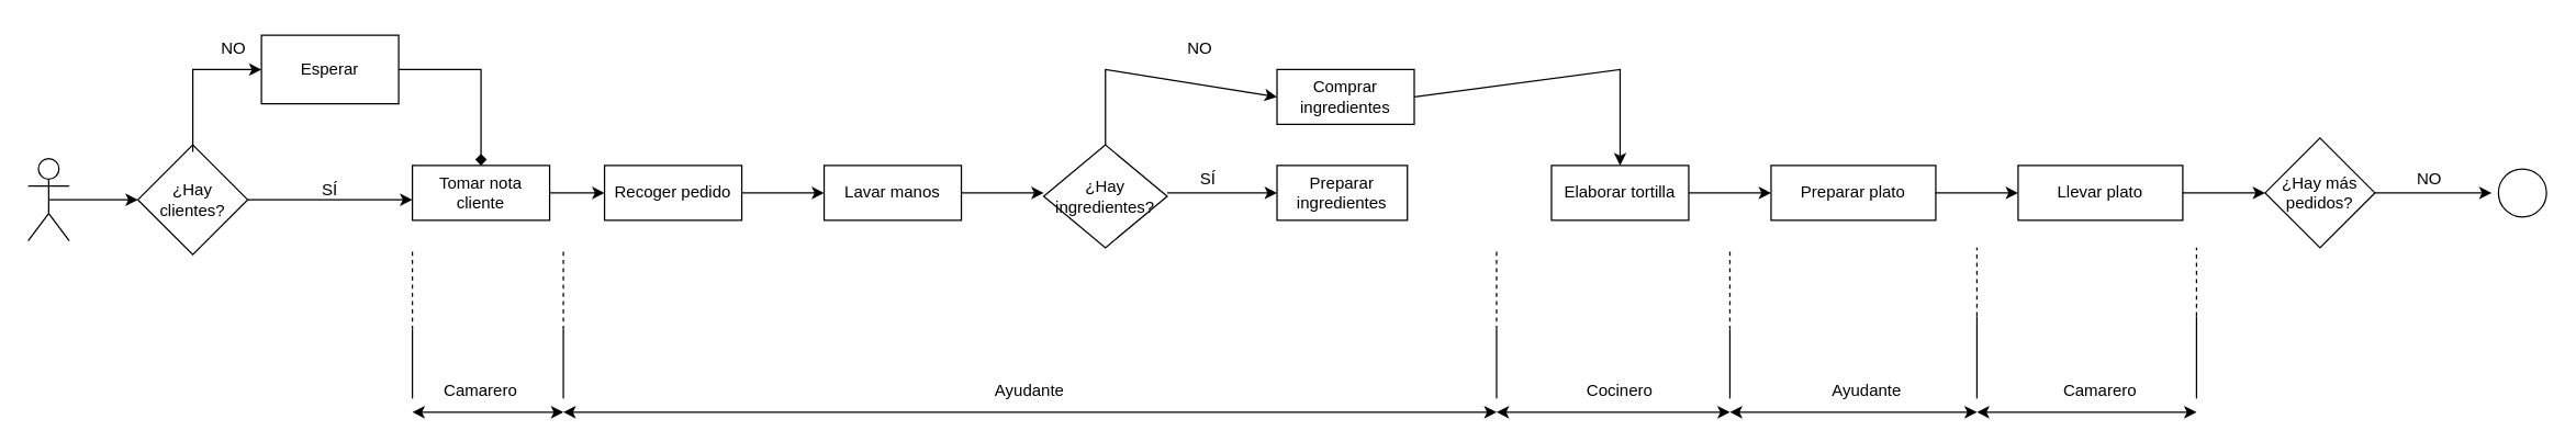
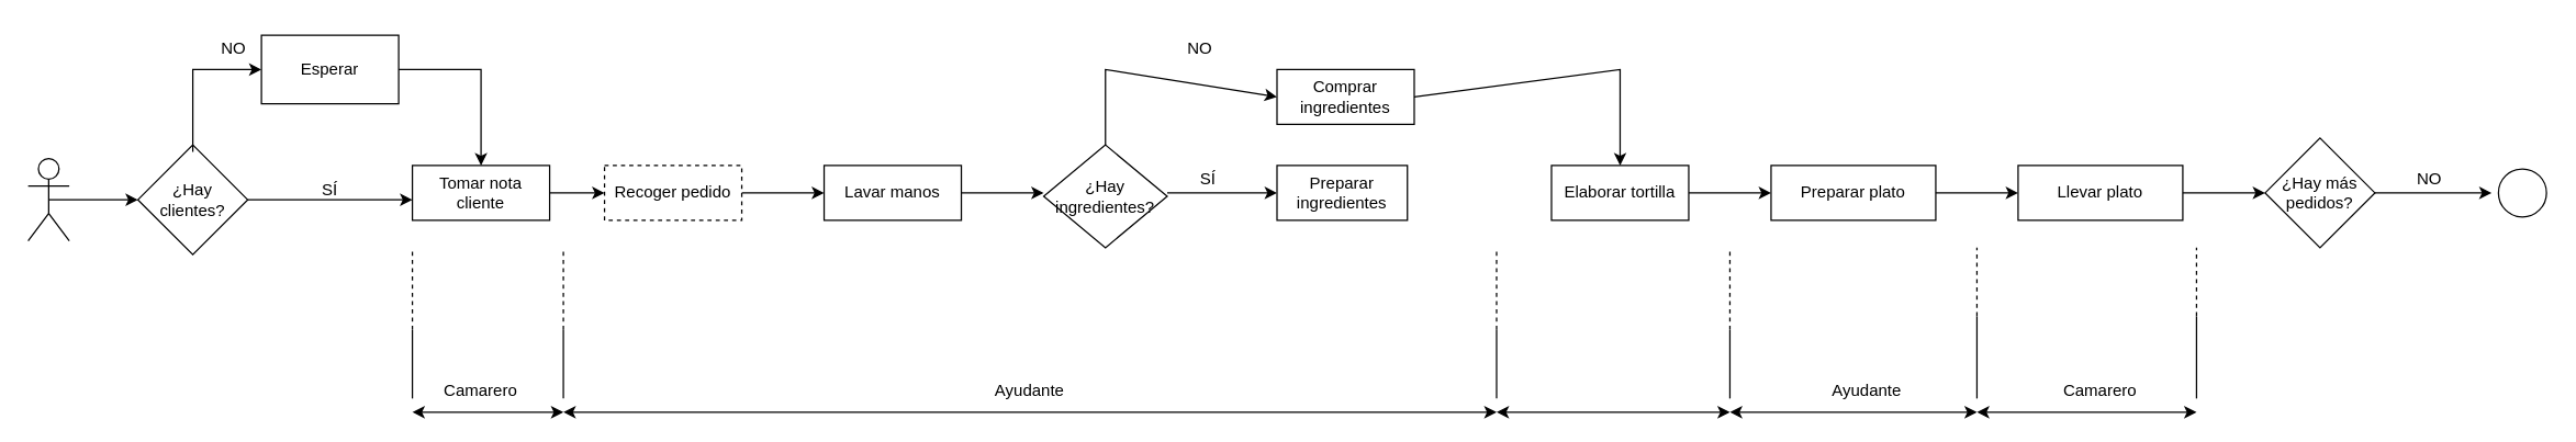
  <mxCell id="0" />
  <mxCell id="1" parent="0" />
  <mxCell id="2" value="Preparar ingredientes" style="rounded=0;whiteSpace=wrap;html=1;" vertex="1" parent="1"><mxGeometry x="930" y="120" width="95" height="40" as="geometry" /></mxCell>
  <mxCell id="3" value="Lavar manos" style="rounded=0;whiteSpace=wrap;html=1;" vertex="1" parent="1"><mxGeometry x="600" y="120" width="100" height="40" as="geometry" /></mxCell>
  <mxCell id="4" value="Elaborar tortilla" style="rounded=0;whiteSpace=wrap;html=1;" vertex="1" parent="1"><mxGeometry x="1130" y="120" width="100" height="40" as="geometry" /></mxCell>
  <mxCell id="5" value="Preparar plato" style="rounded=0;whiteSpace=wrap;html=1;" vertex="1" parent="1"><mxGeometry x="1290" y="120" width="120" height="40" as="geometry" /></mxCell>
  <mxCell id="6" value="Llevar plato" style="rounded=0;whiteSpace=wrap;html=1;" vertex="1" parent="1"><mxGeometry x="1470" y="120" width="120" height="40" as="geometry" /></mxCell>
- <mxCell id="7" value="Recoger pedido" style="rounded=0;whiteSpace=wrap;html=1;" vertex="1" parent="1"><mxGeometry x="440" y="120" width="100" height="40" as="geometry" /></mxCell>
+ <mxCell id="7" value="Recoger pedido" style="rounded=0;whiteSpace=wrap;html=1;dashed=1;" vertex="1" parent="1"><mxGeometry x="440" y="120" width="100" height="40" as="geometry" /></mxCell>
  <mxCell id="8" value="Tomar nota cliente&lt;br&gt;" style="rounded=0;whiteSpace=wrap;html=1;" vertex="1" parent="1"><mxGeometry x="300" y="120" width="100" height="40" as="geometry" /></mxCell>
  <mxCell id="9" value="" style="endArrow=classic;html=1;rounded=0;exitX=1;exitY=0.5;exitDx=0;exitDy=0;entryX=0;entryY=0.5;entryDx=0;entryDy=0;" edge="1" parent="1" source="8" target="7"><mxGeometry width="50" height="50" relative="1" as="geometry"><mxPoint x="580" y="150" as="sourcePoint" /><mxPoint x="630" y="100" as="targetPoint" /></mxGeometry></mxCell>
  <mxCell id="10" value="" style="endArrow=classic;html=1;rounded=0;exitX=1;exitY=0.5;exitDx=0;exitDy=0;" edge="1" parent="1" source="7"><mxGeometry width="50" height="50" relative="1" as="geometry"><mxPoint x="710" y="250" as="sourcePoint" /><mxPoint x="600" y="140" as="targetPoint" /></mxGeometry></mxCell>
  <mxCell id="11" value="" style="endArrow=classic;html=1;rounded=0;exitX=1;exitY=0.5;exitDx=0;exitDy=0;" edge="1" parent="1" source="3"><mxGeometry width="50" height="50" relative="1" as="geometry"><mxPoint x="910" y="150" as="sourcePoint" /><mxPoint x="760" y="140" as="targetPoint" /></mxGeometry></mxCell>
  <mxCell id="12" value="" style="endArrow=classic;html=1;rounded=0;entryX=0;entryY=0.5;entryDx=0;entryDy=0;" edge="1" parent="1" target="5"><mxGeometry width="50" height="50" relative="1" as="geometry"><mxPoint x="1230" y="140" as="sourcePoint" /><mxPoint x="1280" y="90" as="targetPoint" /></mxGeometry></mxCell>
  <mxCell id="13" value="" style="endArrow=classic;html=1;rounded=0;entryX=0;entryY=0.5;entryDx=0;entryDy=0;" edge="1" parent="1" target="6"><mxGeometry width="50" height="50" relative="1" as="geometry"><mxPoint x="1410" y="140" as="sourcePoint" /><mxPoint x="1460" y="90" as="targetPoint" /></mxGeometry></mxCell>
  <mxCell id="14" value="" style="endArrow=none;html=1;rounded=0;" edge="1" parent="1"><mxGeometry width="50" height="50" relative="1" as="geometry"><mxPoint x="300" y="290" as="sourcePoint" /><mxPoint x="300" y="240" as="targetPoint" /></mxGeometry></mxCell>
  <mxCell id="15" value="" style="endArrow=none;html=1;rounded=0;" edge="1" parent="1"><mxGeometry width="50" height="50" relative="1" as="geometry"><mxPoint x="410" y="290" as="sourcePoint" /><mxPoint x="410" y="240" as="targetPoint" /></mxGeometry></mxCell>
  <mxCell id="16" value="" style="endArrow=none;html=1;rounded=0;" edge="1" parent="1"><mxGeometry width="50" height="50" relative="1" as="geometry"><mxPoint x="1090" y="290" as="sourcePoint" /><mxPoint x="1090" y="240" as="targetPoint" /></mxGeometry></mxCell>
  <mxCell id="17" value="" style="endArrow=none;html=1;rounded=0;" edge="1" parent="1"><mxGeometry width="50" height="50" relative="1" as="geometry"><mxPoint x="1260" y="290" as="sourcePoint" /><mxPoint x="1260" y="240" as="targetPoint" /></mxGeometry></mxCell>
  <mxCell id="18" value="" style="endArrow=none;html=1;rounded=0;" edge="1" parent="1"><mxGeometry width="50" height="50" relative="1" as="geometry"><mxPoint x="1440" y="290" as="sourcePoint" /><mxPoint x="1440" y="230" as="targetPoint" /><Array as="points" /></mxGeometry></mxCell>
  <mxCell id="19" value="" style="endArrow=none;html=1;rounded=0;" edge="1" parent="1"><mxGeometry width="50" height="50" relative="1" as="geometry"><mxPoint x="1600" y="290" as="sourcePoint" /><mxPoint x="1600" y="230" as="targetPoint" /></mxGeometry></mxCell>
  <mxCell id="20" value="" style="endArrow=classic;startArrow=classic;html=1;rounded=0;" edge="1" parent="1"><mxGeometry width="50" height="50" relative="1" as="geometry"><mxPoint x="300" y="300" as="sourcePoint" /><mxPoint x="410" y="300" as="targetPoint" /></mxGeometry></mxCell>
  <mxCell id="21" value="" style="endArrow=classic;startArrow=classic;html=1;rounded=0;" edge="1" parent="1"><mxGeometry width="50" height="50" relative="1" as="geometry"><mxPoint x="410" y="300" as="sourcePoint" /><mxPoint x="1090" y="300" as="targetPoint" /></mxGeometry></mxCell>
  <mxCell id="22" value="" style="endArrow=classic;startArrow=classic;html=1;rounded=0;" edge="1" parent="1"><mxGeometry width="50" height="50" relative="1" as="geometry"><mxPoint x="1090" y="300" as="sourcePoint" /><mxPoint x="1260" y="300" as="targetPoint" /></mxGeometry></mxCell>
  <mxCell id="23" value="" style="endArrow=classic;startArrow=classic;html=1;rounded=0;" edge="1" parent="1"><mxGeometry width="50" height="50" relative="1" as="geometry"><mxPoint x="1260" y="300" as="sourcePoint" /><mxPoint x="1440" y="300" as="targetPoint" /></mxGeometry></mxCell>
  <mxCell id="24" value="" style="endArrow=classic;startArrow=classic;html=1;rounded=0;" edge="1" parent="1"><mxGeometry width="50" height="50" relative="1" as="geometry"><mxPoint x="1440" y="300" as="sourcePoint" /><mxPoint x="1600" y="300" as="targetPoint" /></mxGeometry></mxCell>
  <mxCell id="25" value="Camarero" style="text;html=1;strokeColor=none;fillColor=none;align=center;verticalAlign=middle;whiteSpace=wrap;rounded=0;" vertex="1" parent="1"><mxGeometry x="320" y="270" width="60" height="30" as="geometry" /></mxCell>
  <mxCell id="26" value="Ayudante" style="text;html=1;strokeColor=none;fillColor=none;align=center;verticalAlign=middle;whiteSpace=wrap;rounded=0;" vertex="1" parent="1"><mxGeometry x="720" y="270" width="60" height="30" as="geometry" /></mxCell>
- <mxCell id="27" value="Cocinero" style="text;html=1;strokeColor=none;fillColor=none;align=center;verticalAlign=middle;whiteSpace=wrap;rounded=0;" vertex="1" parent="1"><mxGeometry x="1150" y="270" width="60" height="30" as="geometry" /></mxCell>
  <mxCell id="28" value="Ayudante" style="text;html=1;strokeColor=none;fillColor=none;align=center;verticalAlign=middle;whiteSpace=wrap;rounded=0;" vertex="1" parent="1"><mxGeometry x="1330" y="270" width="60" height="30" as="geometry" /></mxCell>
  <mxCell id="29" value="Camarero" style="text;html=1;strokeColor=none;fillColor=none;align=center;verticalAlign=middle;whiteSpace=wrap;rounded=0;" vertex="1" parent="1"><mxGeometry x="1500" y="270" width="60" height="30" as="geometry" /></mxCell>
  <mxCell id="30" value="¿Hay ingredientes?" style="rhombus;whiteSpace=wrap;html=1;" vertex="1" parent="1"><mxGeometry x="760" y="105" width="90" height="75" as="geometry" /></mxCell>
  <mxCell id="31" value="Comprar ingredientes" style="rounded=0;whiteSpace=wrap;html=1;" vertex="1" parent="1"><mxGeometry x="930" y="50" width="100" height="40" as="geometry" /></mxCell>
  <mxCell id="32" value="" style="endArrow=classic;html=1;rounded=0;entryX=0;entryY=0.5;entryDx=0;entryDy=0;" edge="1" parent="1" target="2"><mxGeometry width="50" height="50" relative="1" as="geometry"><mxPoint x="850" y="140" as="sourcePoint" /><mxPoint x="900" y="90" as="targetPoint" /></mxGeometry></mxCell>
  <mxCell id="33" value="" style="endArrow=classic;html=1;rounded=0;exitX=0.5;exitY=0;exitDx=0;exitDy=0;entryX=0;entryY=0.5;entryDx=0;entryDy=0;" edge="1" parent="1" source="30" target="31"><mxGeometry width="50" height="50" relative="1" as="geometry"><mxPoint x="800" y="100" as="sourcePoint" /><mxPoint x="850" y="60" as="targetPoint" /><Array as="points"><mxPoint x="805" y="50" /></Array></mxGeometry></mxCell>
  <mxCell id="34" value="" style="endArrow=classic;html=1;rounded=0;entryX=0.5;entryY=0;entryDx=0;entryDy=0;exitX=1;exitY=0.5;exitDx=0;exitDy=0;" edge="1" parent="1" source="31" target="4"><mxGeometry width="50" height="50" relative="1" as="geometry"><mxPoint x="1040" y="50" as="sourcePoint" /><mxPoint x="1120" y="90" as="targetPoint" /><Array as="points"><mxPoint x="1180" y="50" /></Array></mxGeometry></mxCell>
  <mxCell id="35" value="" style="endArrow=none;dashed=1;html=1;rounded=0;" edge="1" parent="1"><mxGeometry width="50" height="50" relative="1" as="geometry"><mxPoint x="300" y="240" as="sourcePoint" /><mxPoint x="300" y="180" as="targetPoint" /></mxGeometry></mxCell>
  <mxCell id="36" value="" style="endArrow=none;dashed=1;html=1;rounded=0;" edge="1" parent="1"><mxGeometry width="50" height="50" relative="1" as="geometry"><mxPoint x="410" y="240" as="sourcePoint" /><mxPoint x="410" y="180" as="targetPoint" /></mxGeometry></mxCell>
  <mxCell id="37" value="" style="endArrow=none;dashed=1;html=1;rounded=0;" edge="1" parent="1"><mxGeometry width="50" height="50" relative="1" as="geometry"><mxPoint x="1090" y="240" as="sourcePoint" /><mxPoint x="1090" y="180" as="targetPoint" /></mxGeometry></mxCell>
  <mxCell id="38" value="" style="endArrow=none;dashed=1;html=1;rounded=0;" edge="1" parent="1"><mxGeometry width="50" height="50" relative="1" as="geometry"><mxPoint x="1260" y="240" as="sourcePoint" /><mxPoint x="1260" y="180" as="targetPoint" /></mxGeometry></mxCell>
  <mxCell id="39" value="" style="endArrow=none;dashed=1;html=1;rounded=0;" edge="1" parent="1"><mxGeometry width="50" height="50" relative="1" as="geometry"><mxPoint x="1440" y="230" as="sourcePoint" /><mxPoint x="1440" y="180" as="targetPoint" /></mxGeometry></mxCell>
  <mxCell id="40" value="" style="endArrow=none;dashed=1;html=1;rounded=0;" edge="1" parent="1"><mxGeometry width="50" height="50" relative="1" as="geometry"><mxPoint x="1600" y="230" as="sourcePoint" /><mxPoint x="1600" y="180" as="targetPoint" /></mxGeometry></mxCell>
  <mxCell id="41" value="" style="shape=umlActor;verticalLabelPosition=bottom;verticalAlign=top;html=1;outlineConnect=0;" vertex="1" parent="1"><mxGeometry x="20" y="115" width="30" height="60" as="geometry" /></mxCell>
  <mxCell id="42" value="" style="endArrow=classic;html=1;rounded=0;exitX=0.5;exitY=0.5;exitDx=0;exitDy=0;exitPerimeter=0;entryX=0;entryY=0.5;entryDx=0;entryDy=0;" edge="1" parent="1" source="41" target="44"><mxGeometry width="50" height="50" relative="1" as="geometry"><mxPoint x="230" y="150" as="sourcePoint" /><mxPoint x="150" y="140" as="targetPoint" /></mxGeometry></mxCell>
  <mxCell id="43" value="" style="endArrow=classic;html=1;rounded=0;" edge="1" parent="1"><mxGeometry width="50" height="50" relative="1" as="geometry"><mxPoint x="1590" y="140" as="sourcePoint" /><mxPoint x="1650" y="140" as="targetPoint" /></mxGeometry></mxCell>
  <mxCell id="44" value="¿Hay clientes?" style="rhombus;whiteSpace=wrap;html=1;" vertex="1" parent="1"><mxGeometry x="100" y="105" width="80" height="80" as="geometry" /></mxCell>
  <mxCell id="45" value="SÍ" style="text;html=1;strokeColor=none;fillColor=none;align=center;verticalAlign=middle;whiteSpace=wrap;rounded=0;" vertex="1" parent="1"><mxGeometry x="850" y="115" width="60" height="30" as="geometry" /></mxCell>
  <mxCell id="46" value="NO" style="text;html=1;strokeColor=none;fillColor=none;align=center;verticalAlign=middle;whiteSpace=wrap;rounded=0;" vertex="1" parent="1"><mxGeometry x="844" y="20" width="60" height="30" as="geometry" /></mxCell>
  <mxCell id="47" value="" style="endArrow=classic;html=1;rounded=0;exitX=1;exitY=0.5;exitDx=0;exitDy=0;" edge="1" parent="1" source="44"><mxGeometry width="50" height="50" relative="1" as="geometry"><mxPoint x="240" y="150" as="sourcePoint" /><mxPoint x="300" y="145" as="targetPoint" /></mxGeometry></mxCell>
  <mxCell id="48" value="SÍ" style="text;html=1;strokeColor=none;fillColor=none;align=center;verticalAlign=middle;whiteSpace=wrap;rounded=0;" vertex="1" parent="1"><mxGeometry x="210" y="122.5" width="60" height="30" as="geometry" /></mxCell>
  <mxCell id="49" value="Esperar" style="rounded=0;whiteSpace=wrap;html=1;" vertex="1" parent="1"><mxGeometry x="190" y="25" width="100" height="50" as="geometry" /></mxCell>
- <mxCell id="50" value="" style="endArrow=diamond;html=1;rounded=0;entryX=0.5;entryY=0;entryDx=0;entryDy=0;exitX=1;exitY=0.5;exitDx=0;exitDy=0;" edge="1" parent="1" source="49" target="8"><mxGeometry width="50" height="50" relative="1" as="geometry"><mxPoint x="350" y="70" as="sourcePoint" /><mxPoint x="400" y="20" as="targetPoint" /><Array as="points"><mxPoint x="350" y="50" /></Array></mxGeometry></mxCell>
+ <mxCell id="50" value="" style="endArrow=classic;html=1;rounded=0;entryX=0.5;entryY=0;entryDx=0;entryDy=0;exitX=1;exitY=0.5;exitDx=0;exitDy=0;" edge="1" parent="1" source="49" target="8"><mxGeometry width="50" height="50" relative="1" as="geometry"><mxPoint x="350" y="70" as="sourcePoint" /><mxPoint x="400" y="20" as="targetPoint" /><Array as="points"><mxPoint x="350" y="50" /></Array></mxGeometry></mxCell>
  <mxCell id="51" value="¿Hay más pedidos?" style="rhombus;whiteSpace=wrap;html=1;" vertex="1" parent="1"><mxGeometry x="1650" y="100" width="80" height="80" as="geometry" /></mxCell>
  <mxCell id="52" value="" style="endArrow=classic;html=1;rounded=0;entryX=0.5;entryY=0.5;entryDx=0;entryDy=0;entryPerimeter=0;" edge="1" parent="1"><mxGeometry width="50" height="50" relative="1" as="geometry"><mxPoint x="1730" y="140" as="sourcePoint" /><mxPoint x="1815" y="140" as="targetPoint" /></mxGeometry></mxCell>
  <mxCell id="53" value="NO" style="text;html=1;strokeColor=none;fillColor=none;align=center;verticalAlign=middle;whiteSpace=wrap;rounded=0;" vertex="1" parent="1"><mxGeometry x="1740" y="115" width="60" height="30" as="geometry" /></mxCell>
  <mxCell id="54" value="" style="ellipse;whiteSpace=wrap;html=1;aspect=fixed;" vertex="1" parent="1"><mxGeometry x="1820" y="122.5" width="35" height="35" as="geometry" /></mxCell>
  <mxCell id="55" value="" style="endArrow=classic;html=1;rounded=0;" edge="1" parent="1"><mxGeometry width="50" height="50" relative="1" as="geometry"><mxPoint x="140" y="110" as="sourcePoint" /><mxPoint x="190" y="50" as="targetPoint" /><Array as="points"><mxPoint x="140" y="50" /></Array></mxGeometry></mxCell>
  <mxCell id="56" value="NO" style="text;html=1;strokeColor=none;fillColor=none;align=center;verticalAlign=middle;whiteSpace=wrap;rounded=0;" vertex="1" parent="1"><mxGeometry x="140" y="20" width="60" height="30" as="geometry" /></mxCell>
